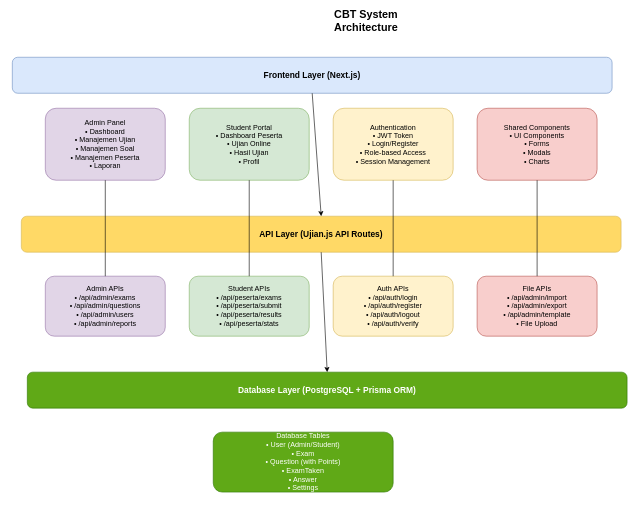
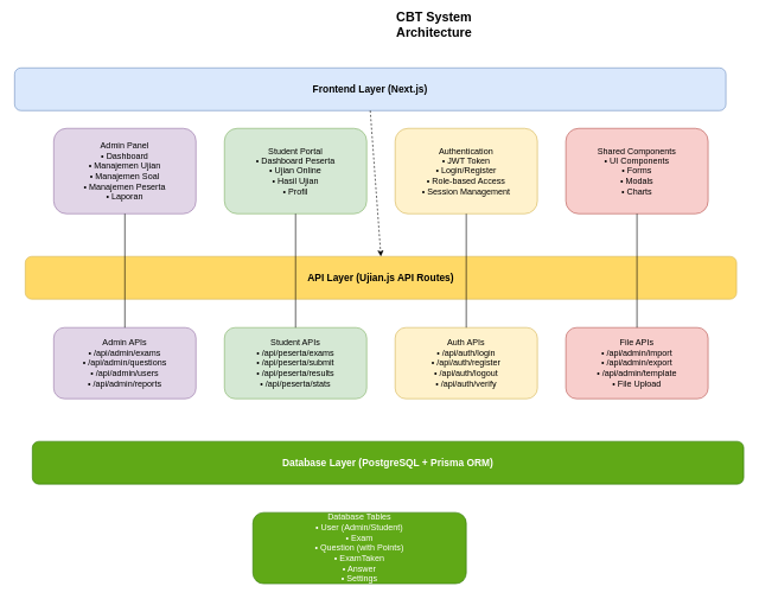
  <mxCell id="0" />
  <mxCell id="1" parent="0" />
  <mxCell id="2" value="Frontend Layer (Next.js)" style="rounded=1;whiteSpace=wrap;html=1;fillColor=#dae8fc;strokeColor=#6c8ebf;fontSize=14;fontStyle=1" vertex="1" parent="1"><mxGeometry x="20" y="95" width="1000" height="60" as="geometry" /></mxCell>
  <mxCell id="3" value="Admin Panel&#10;• Dashboard&#10;• Manajemen Ujian&#10;• Manajemen Soal&#10;• Manajemen Peserta&#10;• Laporan" style="rounded=1;whiteSpace=wrap;html=1;fillColor=#e1d5e7;strokeColor=#9673a6;" vertex="1" parent="1"><mxGeometry x="75" y="180" width="200" height="120" as="geometry" /></mxCell>
  <mxCell id="4" value="Student Portal&#10;• Dashboard Peserta&#10;• Ujian Online&#10;• Hasil Ujian&#10;• Profil" style="rounded=1;whiteSpace=wrap;html=1;fillColor=#d5e8d4;strokeColor=#82b366;" vertex="1" parent="1"><mxGeometry x="315" y="180" width="200" height="120" as="geometry" /></mxCell>
  <mxCell id="5" value="Authentication&#10;• JWT Token&#10;• Login/Register&#10;• Role-based Access&#10;• Session Management" style="rounded=1;whiteSpace=wrap;html=1;fillColor=#fff2cc;strokeColor=#d6b656;" vertex="1" parent="1"><mxGeometry x="555" y="180" width="200" height="120" as="geometry" /></mxCell>
  <mxCell id="6" value="Shared Components&#10;• UI Components&#10;• Forms&#10;• Modals&#10;• Charts" style="rounded=1;whiteSpace=wrap;html=1;fillColor=#f8cecc;strokeColor=#b85450;" vertex="1" parent="1"><mxGeometry x="795" y="180" width="200" height="120" as="geometry" /></mxCell>
  <mxCell id="7" value="API Layer (Ujian.js API Routes)" style="rounded=1;whiteSpace=wrap;html=1;fillColor=#ffd966;strokeColor=#d6b656;fontSize=14;fontStyle=1" vertex="1" parent="1"><mxGeometry x="35" y="360" width="1000" height="60" as="geometry" /></mxCell>
  <mxCell id="8" value="Admin APIs&#10;• /api/admin/exams&#10;• /api/admin/questions&#10;• /api/admin/users&#10;• /api/admin/reports" style="rounded=1;whiteSpace=wrap;html=1;fillColor=#e1d5e7;strokeColor=#9673a6;" vertex="1" parent="1"><mxGeometry x="75" y="460" width="200" height="100" as="geometry" /></mxCell>
  <mxCell id="9" value="Student APIs&#10;• /api/peserta/exams&#10;• /api/peserta/submit&#10;• /api/peserta/results&#10;• /api/peserta/stats" style="rounded=1;whiteSpace=wrap;html=1;fillColor=#d5e8d4;strokeColor=#82b366;" vertex="1" parent="1"><mxGeometry x="315" y="460" width="200" height="100" as="geometry" /></mxCell>
  <mxCell id="10" value="Auth APIs&#10;• /api/auth/login&#10;• /api/auth/register&#10;• /api/auth/logout&#10;• /api/auth/verify" style="rounded=1;whiteSpace=wrap;html=1;fillColor=#fff2cc;strokeColor=#d6b656;" vertex="1" parent="1"><mxGeometry x="555" y="460" width="200" height="100" as="geometry" /></mxCell>
  <mxCell id="11" value="File APIs&#10;• /api/admin/import&#10;• /api/admin/export&#10;• /api/admin/template&#10;• File Upload" style="rounded=1;whiteSpace=wrap;html=1;fillColor=#f8cecc;strokeColor=#b85450;" vertex="1" parent="1"><mxGeometry x="795" y="460" width="200" height="100" as="geometry" /></mxCell>
  <mxCell id="12" value="Database Layer (PostgreSQL + Prisma ORM)" style="rounded=1;whiteSpace=wrap;html=1;fillColor=#60a917;strokeColor=#2d7600;fontSize=14;fontStyle=1;fontColor=#ffffff;" vertex="1" parent="1"><mxGeometry x="45" y="620" width="1000" height="60" as="geometry" /></mxCell>
  <mxCell id="13" value="Database Tables&#10;• User (Admin/Student)&#10;• Exam&#10;• Question (with Points)&#10;• ExamTaken&#10;• Answer&#10;• Settings" style="rounded=1;whiteSpace=wrap;html=1;fillColor=#60a917;strokeColor=#2d7600;fontColor=#ffffff;" vertex="1" parent="1"><mxGeometry x="355" y="720" width="300" height="100" as="geometry" /></mxCell>
- <mxCell id="14" value="" style="endArrow=classic;html=1;rounded=0;exitX=0.5;exitY=1;exitDx=0;exitDy=0;entryX=0.5;entryY=0;entryDx=0;entryDy=0;" edge="1" parent="1" source="2" target="7"><mxGeometry width="50" height="50" relative="1" as="geometry"><mxPoint x="515" y="400" as="sourcePoint" /><mxPoint x="565" y="350" as="targetPoint" /></mxGeometry></mxCell>
- <mxCell id="15" value="" style="endArrow=classic;html=1;rounded=0;exitX=0.5;exitY=1;exitDx=0;exitDy=0;entryX=0.5;entryY=0;entryDx=0;entryDy=0;" edge="1" parent="1" source="7" target="12"><mxGeometry width="50" height="50" relative="1" as="geometry"><mxPoint x="515" y="500" as="sourcePoint" /><mxPoint x="565" y="450" as="targetPoint" /></mxGeometry></mxCell>
+ <mxCell id="14" value="" style="endArrow=classic;html=1;rounded=0;exitX=0.5;exitY=1;exitDx=0;exitDy=0;entryX=0.5;entryY=0;entryDx=0;entryDy=0;dashed=1;" edge="1" parent="1" source="2" target="7"><mxGeometry width="50" height="50" relative="1" as="geometry"><mxPoint x="515" y="400" as="sourcePoint" /><mxPoint x="565" y="350" as="targetPoint" /></mxGeometry></mxCell>
  <mxCell id="16" value="" style="endArrow=none;html=1;rounded=0;exitX=0.5;exitY=1;exitDx=0;exitDy=0;entryX=0.5;entryY=0;entryDx=0;entryDy=0;strokeStyle=dashed;" edge="1" parent="1" source="3" target="8"><mxGeometry width="50" height="50" relative="1" as="geometry"><mxPoint x="515" y="400" as="sourcePoint" /><mxPoint x="565" y="350" as="targetPoint" /></mxGeometry></mxCell>
  <mxCell id="17" value="" style="endArrow=none;html=1;rounded=0;exitX=0.5;exitY=1;exitDx=0;exitDy=0;entryX=0.5;entryY=0;entryDx=0;entryDy=0;strokeStyle=dashed;" edge="1" parent="1" source="4" target="9"><mxGeometry width="50" height="50" relative="1" as="geometry"><mxPoint x="515" y="400" as="sourcePoint" /><mxPoint x="565" y="350" as="targetPoint" /></mxGeometry></mxCell>
  <mxCell id="18" value="" style="endArrow=none;html=1;rounded=0;exitX=0.5;exitY=1;exitDx=0;exitDy=0;entryX=0.5;entryY=0;entryDx=0;entryDy=0;strokeStyle=dashed;" edge="1" parent="1" source="5" target="10"><mxGeometry width="50" height="50" relative="1" as="geometry"><mxPoint x="515" y="400" as="sourcePoint" /><mxPoint x="565" y="350" as="targetPoint" /></mxGeometry></mxCell>
  <mxCell id="19" value="" style="endArrow=none;html=1;rounded=0;exitX=0.5;exitY=1;exitDx=0;exitDy=0;entryX=0.5;entryY=0;entryDx=0;entryDy=0;strokeStyle=dashed;" edge="1" parent="1" source="6" target="11"><mxGeometry width="50" height="50" relative="1" as="geometry"><mxPoint x="515" y="400" as="sourcePoint" /><mxPoint x="565" y="350" as="targetPoint" /></mxGeometry></mxCell>
  <mxCell id="20" value="CBT System Architecture" style="text;html=1;strokeColor=none;fillColor=none;align=center;verticalAlign=middle;whiteSpace=wrap;rounded=0;fontSize=18;fontStyle=1;" vertex="1" parent="1"><mxGeometry x="510" y="20" width="200" height="30" as="geometry" /></mxCell>
